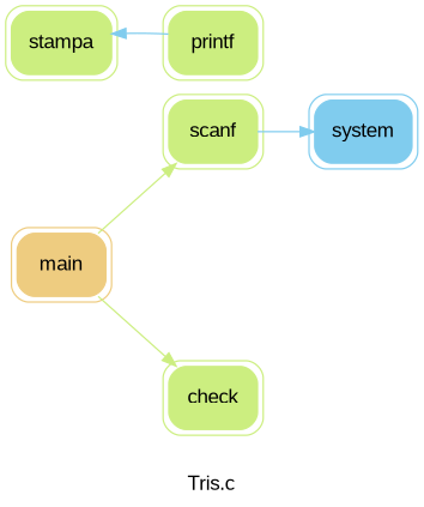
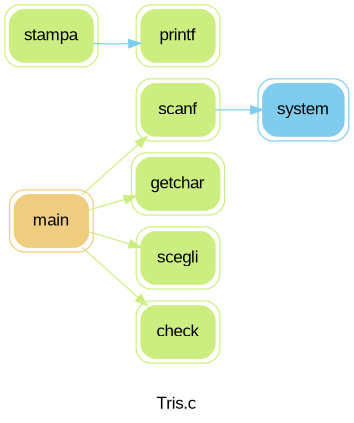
  digraph {
    fontname="Liberation Sans"
    label="Tris.c"
    rankdir=LR
    node [color="#ccee80," fontname="Liberation Sans" peripheries=2 shape="ellipse," style="filled,rounded"]
    edge [color="#ccee80," fontname="Liberation Sans"]
    main [color="#eecc80" shape=box]
    scanf
+   getchar
+   scegli
    check
    system [color="#80ccee," shape="octagon,"]
    stampa
    printf
    main -> scanf
+   main -> getchar
+   main -> scegli
    main -> check
    scanf -> system [color="#80ccee,"]
-   printf -> stampa [color="#80ccee,"]
+   stampa -> printf [color="#80ccee,"]
  }
